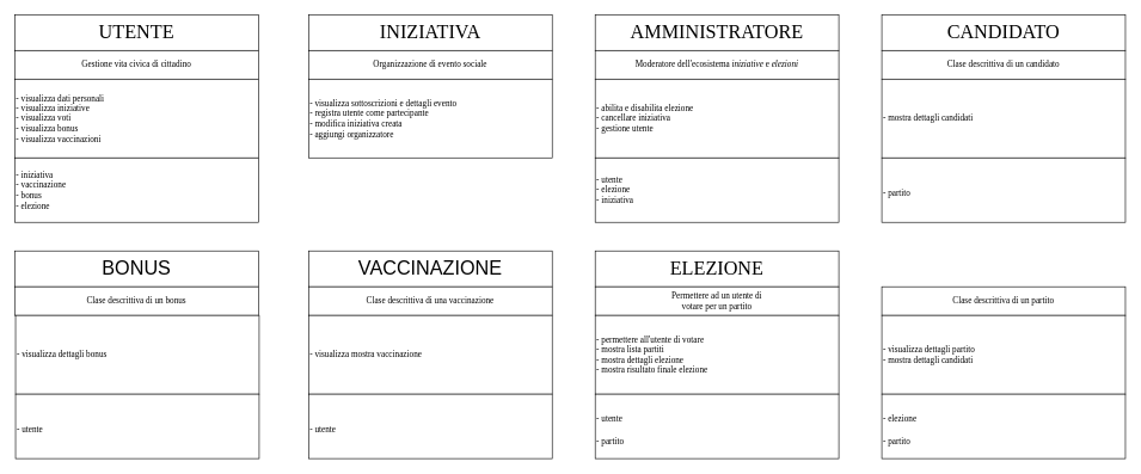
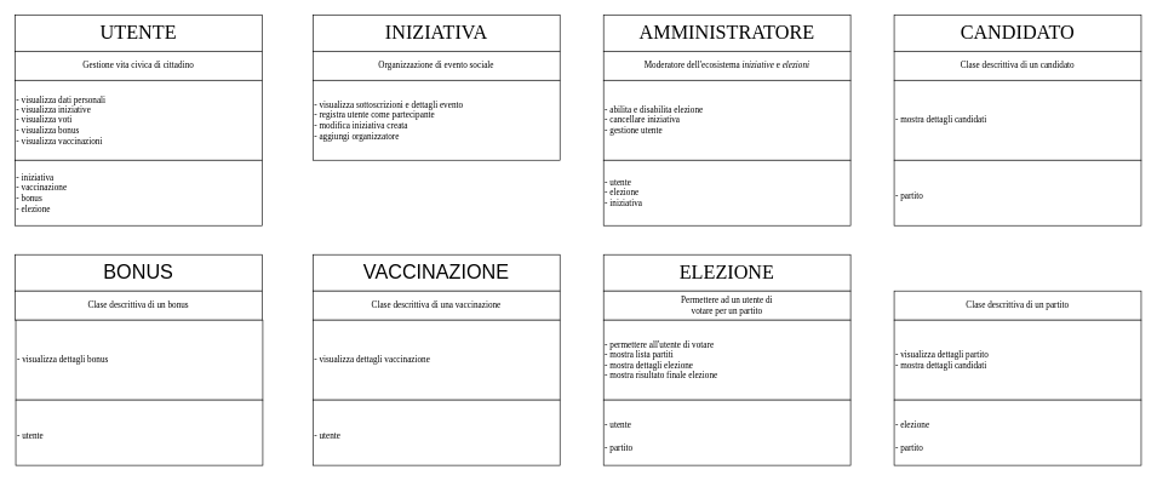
  <mxCell id="0" />
  <mxCell id="1" parent="0" />
  <mxCell id="2" value="&lt;font style=&quot;font-size: 27px;&quot; face=&quot;Garamond&quot;&gt;UTENTE&lt;/font&gt;" style="rounded=0;whiteSpace=wrap;html=1;" parent="1" vertex="1"><mxGeometry x="20" y="20" width="340" height="50" as="geometry" /></mxCell>
  <mxCell id="3" value="&lt;font face=&quot;Garamond&quot;&gt;Gestione vita civica di cittadino&lt;/font&gt;" style="rounded=0;whiteSpace=wrap;html=1;" parent="1" vertex="1"><mxGeometry x="20" y="70" width="340" height="40" as="geometry" /></mxCell>
  <mxCell id="4" value="&lt;div align=&quot;left&quot;&gt;&lt;font face=&quot;Garamond&quot;&gt;- visualizza dati personali&lt;/font&gt;&lt;/div&gt;&lt;div align=&quot;left&quot;&gt;&lt;font face=&quot;Garamond&quot;&gt;- visualizza iniziative&lt;/font&gt;&lt;/div&gt;&lt;div align=&quot;left&quot;&gt;&lt;font face=&quot;Garamond&quot;&gt;- visualizza voti&lt;/font&gt;&lt;/div&gt;&lt;div align=&quot;left&quot;&gt;&lt;font face=&quot;Garamond&quot;&gt;- visualizza bonus&lt;/font&gt;&lt;/div&gt;&lt;div align=&quot;left&quot;&gt;&lt;font face=&quot;Garamond&quot;&gt;- visualizza vaccinazioni&lt;br&gt;&lt;/font&gt;&lt;/div&gt;" style="rounded=0;whiteSpace=wrap;html=1;align=left;" parent="1" vertex="1"><mxGeometry x="20" y="110" width="340" height="110" as="geometry" /></mxCell>
  <mxCell id="5" value="&lt;font style=&quot;font-size: 27px;&quot; face=&quot;Garamond&quot;&gt;INIZIATIVA&lt;/font&gt;" style="rounded=0;whiteSpace=wrap;html=1;" parent="1" vertex="1"><mxGeometry x="430" y="20" width="340" height="50" as="geometry" /></mxCell>
  <mxCell id="6" value="&lt;font face=&quot;Garamond&quot;&gt;Organizzazione di evento sociale&lt;/font&gt;" style="rounded=0;whiteSpace=wrap;html=1;" parent="1" vertex="1"><mxGeometry x="430" y="70" width="340" height="40" as="geometry" /></mxCell>
  <mxCell id="7" value="&lt;div align=&quot;left&quot;&gt;&lt;font face=&quot;Garamond&quot;&gt;- visualizza sottoscrizioni e dettagli evento&lt;br&gt;&lt;/font&gt;&lt;/div&gt;&lt;div align=&quot;left&quot;&gt;&lt;font face=&quot;Garamond&quot;&gt;- registra utente come partecipante&lt;br&gt;&lt;/font&gt;&lt;/div&gt;&lt;div align=&quot;left&quot;&gt;&lt;font face=&quot;Garamond&quot;&gt;- modifica iniziativa creata&lt;br&gt;&lt;/font&gt;&lt;/div&gt;&lt;div align=&quot;left&quot;&gt;&lt;font face=&quot;Garamond&quot;&gt;- aggiungi organizzatore&lt;br&gt;&lt;/font&gt;&lt;/div&gt;" style="rounded=0;whiteSpace=wrap;html=1;align=left;" parent="1" vertex="1"><mxGeometry x="430" y="110" width="340" height="110" as="geometry" /></mxCell>
  <mxCell id="8" value="&lt;font style=&quot;font-size: 27px;&quot; face=&quot;Garamond&quot;&gt;ELEZIONE&lt;/font&gt;" style="rounded=0;whiteSpace=wrap;html=1;" parent="1" vertex="1"><mxGeometry x="830" y="350" width="340" height="50" as="geometry" /></mxCell>
  <mxCell id="9" value="&lt;div&gt;&lt;font face=&quot;Garamond&quot;&gt;Permettere ad un utente di &lt;br&gt;&lt;/font&gt;&lt;/div&gt;&lt;div&gt;&lt;font face=&quot;Garamond&quot;&gt;votare per un partito&lt;/font&gt;&lt;/div&gt;" style="rounded=0;whiteSpace=wrap;html=1;" parent="1" vertex="1"><mxGeometry x="830" y="400" width="340" height="40" as="geometry" /></mxCell>
  <mxCell id="10" value="&lt;div align=&quot;left&quot;&gt;&lt;font face=&quot;Garamond&quot;&gt;- permettere all'utente di votare&lt;/font&gt;&lt;/div&gt;&lt;div align=&quot;left&quot;&gt;&lt;font face=&quot;Garamond&quot;&gt;- mostra lista partiti&lt;/font&gt;&lt;/div&gt;&lt;div align=&quot;left&quot;&gt;&lt;font face=&quot;Garamond&quot;&gt;- mostra dettagli elezione&lt;/font&gt;&lt;/div&gt;&lt;div align=&quot;left&quot;&gt;&lt;font face=&quot;Garamond&quot;&gt;- mostra risultato finale elezione&lt;br&gt;&lt;/font&gt;&lt;/div&gt;" style="rounded=0;whiteSpace=wrap;html=1;align=left;" parent="1" vertex="1"><mxGeometry x="830" y="440" width="340" height="110" as="geometry" /></mxCell>
  <mxCell id="11" value="&lt;font style=&quot;font-size: 27px;&quot;&gt;BONUS&lt;/font&gt;" style="rounded=0;whiteSpace=wrap;html=1;" parent="1" vertex="1"><mxGeometry x="20" y="350" width="340" height="50" as="geometry" /></mxCell>
  <mxCell id="12" value="&lt;font face=&quot;Garamond&quot;&gt;Clase descrittiva di un bonus&lt;br&gt;&lt;/font&gt;" style="rounded=0;whiteSpace=wrap;html=1;" parent="1" vertex="1"><mxGeometry x="20" y="400" width="340" height="40" as="geometry" /></mxCell>
  <mxCell id="13" value="&lt;font face=&quot;Garamond&quot;&gt;- visualizza dettagli bonus&lt;br&gt;&lt;/font&gt;" style="rounded=0;whiteSpace=wrap;html=1;align=left;" parent="1" vertex="1"><mxGeometry x="21" y="440" width="340" height="110" as="geometry" /></mxCell>
  <mxCell id="14" value="&lt;font style=&quot;font-size: 27px;&quot;&gt;VACCINAZIONE&lt;/font&gt;" style="rounded=0;whiteSpace=wrap;html=1;" parent="1" vertex="1"><mxGeometry x="430" y="350" width="340" height="50" as="geometry" /></mxCell>
  <mxCell id="15" value="&lt;font face=&quot;Garamond&quot;&gt;Clase descrittiva di una vaccinazione&lt;br&gt;&lt;/font&gt;" style="rounded=0;whiteSpace=wrap;html=1;" parent="1" vertex="1"><mxGeometry x="430" y="400" width="340" height="40" as="geometry" /></mxCell>
- <mxCell id="16" value="&lt;font face=&quot;Garamond&quot;&gt;- visualizza mostra vaccinazione&lt;/font&gt;" style="rounded=0;whiteSpace=wrap;html=1;align=left;" parent="1" vertex="1"><mxGeometry x="430" y="440" width="340" height="110" as="geometry" /></mxCell>
+ <mxCell id="16" value="&lt;font face=&quot;Garamond&quot;&gt;- visualizza dettagli vaccinazione&lt;/font&gt;" style="rounded=0;whiteSpace=wrap;html=1;align=left;" parent="1" vertex="1"><mxGeometry x="430" y="440" width="340" height="110" as="geometry" /></mxCell>
  <mxCell id="17" value="&lt;font style=&quot;font-size: 27px;&quot; face=&quot;Garamond&quot;&gt;AMMINISTRATORE&lt;/font&gt;" style="rounded=0;whiteSpace=wrap;html=1;" parent="1" vertex="1"><mxGeometry x="830" y="20" width="340" height="50" as="geometry" /></mxCell>
  <mxCell id="18" value="&lt;font face=&quot;Garamond&quot;&gt;Moderatore dell'ecosistema &lt;i&gt;iniziative &lt;/i&gt;e &lt;i&gt;elezioni&lt;/i&gt;&lt;/font&gt;" style="rounded=0;whiteSpace=wrap;html=1;" parent="1" vertex="1"><mxGeometry x="830" y="70" width="340" height="40" as="geometry" /></mxCell>
  <mxCell id="19" value="&lt;div align=&quot;left&quot;&gt;&lt;font face=&quot;Garamond&quot;&gt;- abilita e disabilita elezione&lt;br&gt;&lt;/font&gt;&lt;/div&gt;&lt;div align=&quot;left&quot;&gt;&lt;font face=&quot;Garamond&quot;&gt;- cancellare iniziativa&lt;/font&gt;&lt;/div&gt;&lt;div align=&quot;left&quot;&gt;&lt;font face=&quot;Garamond&quot;&gt;- gestione utente&lt;br&gt;&lt;/font&gt;&lt;/div&gt;" style="rounded=0;whiteSpace=wrap;html=1;align=left;" parent="1" vertex="1"><mxGeometry x="830" y="110" width="340" height="110" as="geometry" /></mxCell>
  <mxCell id="20" value="&lt;font face=&quot;Garamond&quot;&gt;Clase descrittiva di un partito&lt;/font&gt;" style="rounded=0;whiteSpace=wrap;html=1;" parent="1" vertex="1"><mxGeometry x="1230" y="400" width="340" height="40" as="geometry" /></mxCell>
  <mxCell id="21" value="&lt;div&gt;&lt;font face=&quot;Garamond&quot;&gt;- visualizza dettagli partito&lt;/font&gt;&lt;div align=&quot;left&quot;&gt;&lt;font face=&quot;Garamond&quot;&gt;- mostra dettagli candidati&lt;/font&gt;&lt;/div&gt;&lt;/div&gt;" style="rounded=0;whiteSpace=wrap;html=1;align=left;" parent="1" vertex="1"><mxGeometry x="1230" y="440" width="340" height="110" as="geometry" /></mxCell>
  <mxCell id="22" value="&lt;div style=&quot;font-size: 12px;&quot; align=&quot;left&quot;&gt;&lt;font style=&quot;font-size: 12px;&quot;&gt;- iniziativa&lt;/font&gt;&lt;/div&gt;&lt;div style=&quot;font-size: 12px;&quot; align=&quot;left&quot;&gt;&lt;font style=&quot;font-size: 12px;&quot;&gt;- vaccinazione&lt;/font&gt;&lt;/div&gt;&lt;div style=&quot;font-size: 12px;&quot; align=&quot;left&quot;&gt;&lt;font style=&quot;font-size: 12px;&quot;&gt;- bonus&lt;/font&gt;&lt;/div&gt;&lt;div style=&quot;font-size: 12px;&quot; align=&quot;left&quot;&gt;&lt;font style=&quot;font-size: 12px;&quot;&gt;- elezione&lt;br&gt;&lt;/font&gt;&lt;/div&gt;" style="rounded=0;whiteSpace=wrap;html=1;fontFamily=Garamond;fontSize=27;align=left;" parent="1" vertex="1"><mxGeometry x="20" y="220" width="340" height="90" as="geometry" /></mxCell>
  <mxCell id="23" value="&lt;div style=&quot;font-size: 12px;&quot; align=&quot;left&quot;&gt;&lt;font style=&quot;font-size: 12px;&quot;&gt;- utente&lt;/font&gt;&lt;/div&gt;&lt;div style=&quot;font-size: 12px;&quot; align=&quot;left&quot;&gt;&lt;font style=&quot;font-size: 12px;&quot;&gt;- elezione&lt;/font&gt;&lt;/div&gt;&lt;div style=&quot;font-size: 12px;&quot; align=&quot;left&quot;&gt;&lt;font style=&quot;font-size: 12px;&quot;&gt;- iniziativa&lt;/font&gt;&lt;/div&gt;" style="rounded=0;whiteSpace=wrap;html=1;fontFamily=Garamond;fontSize=27;align=left;" parent="1" vertex="1"><mxGeometry x="830" y="220" width="340" height="90" as="geometry" /></mxCell>
  <mxCell id="24" value="&lt;font style=&quot;font-size: 12px;&quot;&gt;- utente&lt;br&gt;&lt;/font&gt;" style="rounded=0;whiteSpace=wrap;html=1;fontFamily=Garamond;fontSize=27;align=left;" parent="1" vertex="1"><mxGeometry x="21" y="550" width="340" height="90" as="geometry" /></mxCell>
  <mxCell id="25" value="&lt;font style=&quot;font-size: 12px;&quot;&gt;- utente&lt;br&gt;&lt;/font&gt;" style="rounded=0;whiteSpace=wrap;html=1;fontFamily=Garamond;fontSize=27;align=left;" parent="1" vertex="1"><mxGeometry x="430" y="550" width="340" height="90" as="geometry" /></mxCell>
  <mxCell id="26" value="&lt;div align=&quot;left&quot;&gt;&lt;font style=&quot;font-size: 12px;&quot;&gt;- utente&lt;br&gt;&lt;/font&gt;&lt;/div&gt;&lt;div align=&quot;left&quot;&gt;&lt;font style=&quot;font-size: 12px;&quot;&gt;- partito&lt;br&gt;&lt;/font&gt;&lt;/div&gt;" style="rounded=0;whiteSpace=wrap;html=1;fontFamily=Garamond;fontSize=27;align=left;" parent="1" vertex="1"><mxGeometry x="830" y="550" width="340" height="90" as="geometry" /></mxCell>
  <mxCell id="27" value="&lt;div&gt;&lt;font style=&quot;font-size: 12px;&quot;&gt;&lt;font style=&quot;font-size: 12px;&quot;&gt;- elezione&lt;/font&gt;&lt;br&gt;&lt;/font&gt;&lt;/div&gt;&lt;div&gt;&lt;font style=&quot;font-size: 12px;&quot;&gt;- partito&lt;br&gt;&lt;/font&gt;&lt;/div&gt;" style="rounded=0;whiteSpace=wrap;html=1;fontFamily=Garamond;fontSize=27;align=left;" parent="1" vertex="1"><mxGeometry x="1230" y="550" width="340" height="90" as="geometry" /></mxCell>
  <mxCell id="28" value="&lt;font style=&quot;font-size: 27px;&quot; face=&quot;Garamond&quot;&gt;CANDIDATO&lt;/font&gt;" style="rounded=0;whiteSpace=wrap;html=1;" parent="1" vertex="1"><mxGeometry x="1230" y="20" width="340" height="50" as="geometry" /></mxCell>
  <mxCell id="29" value="&lt;font face=&quot;Garamond&quot;&gt;Clase descrittiva di un candidato&lt;/font&gt;" style="rounded=0;whiteSpace=wrap;html=1;" parent="1" vertex="1"><mxGeometry x="1230" y="70" width="340" height="40" as="geometry" /></mxCell>
  <mxCell id="30" value="&lt;div&gt;&lt;font face=&quot;Garamond&quot;&gt;- mostra dettagli candidati&lt;/font&gt;&lt;/div&gt;" style="rounded=0;whiteSpace=wrap;html=1;align=left;" parent="1" vertex="1"><mxGeometry x="1230" y="110" width="340" height="110" as="geometry" /></mxCell>
  <mxCell id="31" value="&lt;font style=&quot;font-size: 12px;&quot;&gt;&lt;font style=&quot;font-size: 12px;&quot;&gt;- partito&lt;/font&gt;&lt;br&gt;&lt;/font&gt;" style="rounded=0;whiteSpace=wrap;html=1;fontFamily=Garamond;fontSize=27;align=left;" parent="1" vertex="1"><mxGeometry x="1230" y="220" width="340" height="90" as="geometry" /></mxCell>
